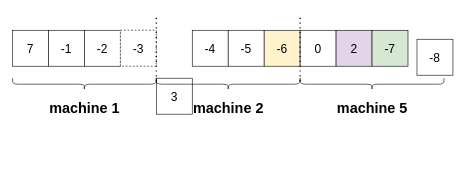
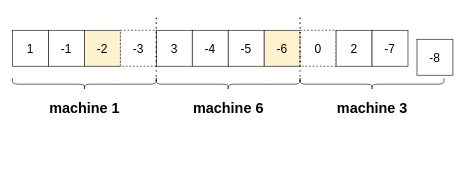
  <mxCell id="0" />
  <mxCell id="1" parent="0" />
- <mxCell id="2" value="&lt;font style=&quot;font-size: 20px;&quot;&gt;7&lt;/font&gt;" style="rounded=0;whiteSpace=wrap;html=1;fontSize=20;" vertex="1" parent="1"><mxGeometry x="20" y="50" width="60" height="60" as="geometry" /></mxCell>
+ <mxCell id="2" value="&lt;font style=&quot;font-size: 20px;&quot;&gt;1&lt;/font&gt;" style="rounded=0;whiteSpace=wrap;html=1;fontSize=20;" vertex="1" parent="1"><mxGeometry x="20" y="50" width="60" height="60" as="geometry" /></mxCell>
  <mxCell id="3" value="-1" style="rounded=0;whiteSpace=wrap;html=1;fontSize=20;" vertex="1" parent="1"><mxGeometry x="80" y="50" width="60" height="60" as="geometry" /></mxCell>
- <mxCell id="4" value="-2" style="rounded=0;whiteSpace=wrap;html=1;fontSize=20;" vertex="1" parent="1"><mxGeometry x="140" y="50" width="60" height="60" as="geometry" /></mxCell>
+ <mxCell id="4" value="-2" style="rounded=0;whiteSpace=wrap;html=1;fontSize=20;fillColor=#fff2cc;" vertex="1" parent="1"><mxGeometry x="140" y="50" width="60" height="60" as="geometry" /></mxCell>
  <mxCell id="5" value="-3" style="rounded=0;whiteSpace=wrap;html=1;fontSize=20;dashed=1;" vertex="1" parent="1"><mxGeometry x="200" y="50" width="60" height="60" as="geometry" /></mxCell>
- <mxCell id="6" value="3" style="rounded=0;whiteSpace=wrap;html=1;fontSize=20;" vertex="1" parent="1"><mxGeometry x="260" y="130" width="60" height="60" as="geometry" /></mxCell>
+ <mxCell id="6" value="3" style="rounded=0;whiteSpace=wrap;html=1;fontSize=20;" vertex="1" parent="1"><mxGeometry x="260" y="50" width="60" height="60" as="geometry" /></mxCell>
  <mxCell id="7" value="-4" style="rounded=0;whiteSpace=wrap;html=1;fontSize=20;" vertex="1" parent="1"><mxGeometry x="320" y="50" width="60" height="60" as="geometry" /></mxCell>
  <mxCell id="8" value="-5" style="rounded=0;whiteSpace=wrap;html=1;fontSize=20;" vertex="1" parent="1"><mxGeometry x="380" y="50" width="60" height="60" as="geometry" /></mxCell>
  <mxCell id="9" value="-6" style="rounded=0;whiteSpace=wrap;html=1;fontSize=20;fillColor=#fff2cc;" vertex="1" parent="1"><mxGeometry x="440" y="50" width="60" height="60" as="geometry" /></mxCell>
- <mxCell id="10" value="0" style="rounded=0;whiteSpace=wrap;html=1;fontSize=20;" vertex="1" parent="1"><mxGeometry x="500" y="50" width="60" height="60" as="geometry" /></mxCell>
- <mxCell id="11" value="2" style="rounded=0;whiteSpace=wrap;html=1;fontSize=20;fillColor=#e1d5e7;" vertex="1" parent="1"><mxGeometry x="560" y="50" width="60" height="60" as="geometry" /></mxCell>
- <mxCell id="12" value="-7" style="rounded=0;whiteSpace=wrap;html=1;fontSize=20;fillColor=#d5e8d4;" vertex="1" parent="1"><mxGeometry x="620" y="50" width="60" height="60" as="geometry" /></mxCell>
+ <mxCell id="10" value="0" style="rounded=0;whiteSpace=wrap;html=1;fontSize=20;dashed=1;" vertex="1" parent="1"><mxGeometry x="500" y="50" width="60" height="60" as="geometry" /></mxCell>
+ <mxCell id="11" value="2" style="rounded=0;whiteSpace=wrap;html=1;fontSize=20;" vertex="1" parent="1"><mxGeometry x="560" y="50" width="60" height="60" as="geometry" /></mxCell>
+ <mxCell id="12" value="-7" style="rounded=0;whiteSpace=wrap;html=1;fontSize=20;" vertex="1" parent="1"><mxGeometry x="620" y="50" width="60" height="60" as="geometry" /></mxCell>
  <mxCell id="13" value="-8" style="rounded=0;whiteSpace=wrap;html=1;fontSize=20;" vertex="1" parent="1"><mxGeometry x="695" y="65" width="60" height="60" as="geometry" /></mxCell>
  <mxCell id="14" value="" style="endArrow=none;dashed=1;html=1;dashPattern=1 3;strokeWidth=2;rounded=0;" edge="1" parent="1"><mxGeometry width="50" height="50" relative="1" as="geometry"><mxPoint x="260" y="135" as="sourcePoint" /><mxPoint x="260" y="25" as="targetPoint" /></mxGeometry></mxCell>
  <mxCell id="15" value="" style="endArrow=none;dashed=1;html=1;dashPattern=1 3;strokeWidth=2;rounded=0;" edge="1" parent="1"><mxGeometry width="50" height="50" relative="1" as="geometry"><mxPoint x="500" y="135" as="sourcePoint" /><mxPoint x="500" y="25" as="targetPoint" /></mxGeometry></mxCell>
  <mxCell id="16" value="" style="shape=curlyBracket;whiteSpace=wrap;html=1;rounded=1;flipH=1;labelPosition=right;verticalLabelPosition=middle;align=left;verticalAlign=middle;rotation=90;" vertex="1" parent="1"><mxGeometry x="130" y="20" width="20" height="240" as="geometry" /></mxCell>
  <mxCell id="17" value="" style="shape=curlyBracket;whiteSpace=wrap;html=1;rounded=1;flipH=1;labelPosition=right;verticalLabelPosition=middle;align=left;verticalAlign=middle;rotation=90;" vertex="1" parent="1"><mxGeometry x="370" y="20" width="20" height="240" as="geometry" /></mxCell>
  <mxCell id="18" value="" style="shape=curlyBracket;whiteSpace=wrap;html=1;rounded=1;flipH=1;labelPosition=right;verticalLabelPosition=middle;align=left;verticalAlign=middle;rotation=90;" vertex="1" parent="1"><mxGeometry x="610" y="20" width="20" height="240" as="geometry" /></mxCell>
  <mxCell id="19" value="machine 1" style="text;strokeColor=none;fillColor=none;html=1;fontSize=24;fontStyle=1;verticalAlign=middle;align=center;" vertex="1" parent="1"><mxGeometry x="90" y="160" width="100" height="40" as="geometry" /></mxCell>
- <mxCell id="20" value="machine 2" style="text;strokeColor=none;fillColor=none;html=1;fontSize=24;fontStyle=1;verticalAlign=middle;align=center;" vertex="1" parent="1"><mxGeometry x="330" y="160" width="100" height="40" as="geometry" /></mxCell>
- <mxCell id="21" value="machine 5" style="text;strokeColor=none;fillColor=none;html=1;fontSize=24;fontStyle=1;verticalAlign=middle;align=center;" vertex="1" parent="1"><mxGeometry x="570" y="160" width="100" height="40" as="geometry" /></mxCell>
+ <mxCell id="20" value="machine 6" style="text;strokeColor=none;fillColor=none;html=1;fontSize=24;fontStyle=1;verticalAlign=middle;align=center;" vertex="1" parent="1"><mxGeometry x="330" y="160" width="100" height="40" as="geometry" /></mxCell>
+ <mxCell id="21" value="machine 3" style="text;strokeColor=none;fillColor=none;html=1;fontSize=24;fontStyle=1;verticalAlign=middle;align=center;" vertex="1" parent="1"><mxGeometry x="570" y="160" width="100" height="40" as="geometry" /></mxCell>
